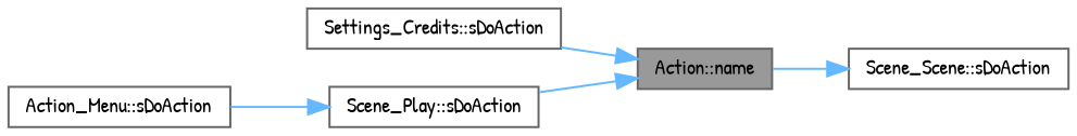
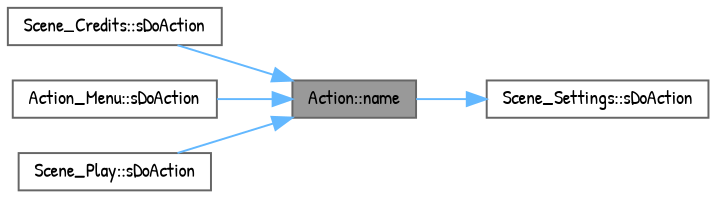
  digraph {
    fontname="Patrick Hand"
    rankdir=RL
    node [color=grey40 fillcolor=white fontname="Patrick Hand" fontsize=10 shape=box style=filled]
    edge [color=steelblue1 dir=back fontname="Patrick Hand" fontsize=10 labelfontname=Helvetica labelfontsize=10 style=solid]
    n1 [color=gray40 fillcolor=grey60 fontcolor=black height=0.2 label="Action::name" width=0.4]
-   n2 [height=0.2 label="Settings_Credits::sDoAction" width=0.4]
+   n2 [height=0.2 label="Scene_Credits::sDoAction" width=0.4]
    n3 [height=0.2 label="Action_Menu::sDoAction" width=0.4]
    n4 [height=0.2 label="Scene_Play::sDoAction" width=0.4]
-   n5 [height=0.2 label="Scene_Scene::sDoAction" width=0.4]
+   n5 [height=0.2 label="Scene_Settings::sDoAction" width=0.4]
    n1 -> n2
-   n4 -> n3
+   n1 -> n3
    n1 -> n4
    n5 -> n1
  }
